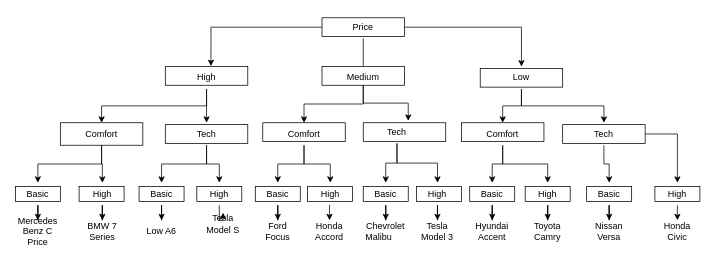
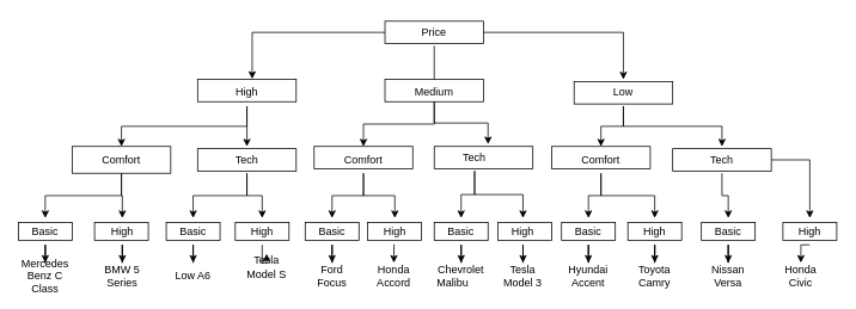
  <mxCell id="0" />
  <mxCell id="1" parent="0" />
  <mxCell id="2" style="edgeStyle=orthogonalEdgeStyle;rounded=0;orthogonalLoop=1;jettySize=auto;html=1;entryX=0.5;entryY=0;entryDx=0;entryDy=0;" parent="1" source="4" target="55" edge="1"><mxGeometry relative="1" as="geometry" /></mxCell>
  <mxCell id="3" style="edgeStyle=orthogonalEdgeStyle;rounded=0;orthogonalLoop=1;jettySize=auto;html=1;entryX=0.5;entryY=0;entryDx=0;entryDy=0;" parent="1" source="4" target="65" edge="1"><mxGeometry relative="1" as="geometry" /></mxCell>
  <mxCell id="4" value="" style="rounded=0;whiteSpace=wrap;html=1;" parent="1" vertex="1"><mxGeometry x="80" y="163" width="110" height="30" as="geometry" /></mxCell>
  <mxCell id="5" value="" style="rounded=0;whiteSpace=wrap;html=1;" parent="1" vertex="1"><mxGeometry x="220" y="165.5" width="110" height="25" as="geometry" /></mxCell>
  <mxCell id="6" value="" style="rounded=0;whiteSpace=wrap;html=1;" parent="1" vertex="1"><mxGeometry x="350" y="163" width="110" height="25" as="geometry" /></mxCell>
  <mxCell id="7" value="" style="rounded=0;whiteSpace=wrap;html=1;" parent="1" vertex="1"><mxGeometry x="484" y="163" width="110" height="25" as="geometry" /></mxCell>
  <mxCell id="8" value="" style="rounded=0;whiteSpace=wrap;html=1;" parent="1" vertex="1"><mxGeometry x="615" y="163" width="110" height="25" as="geometry" /></mxCell>
  <mxCell id="9" style="edgeStyle=orthogonalEdgeStyle;rounded=0;orthogonalLoop=1;jettySize=auto;html=1;entryX=0.5;entryY=0;entryDx=0;entryDy=0;" parent="1" source="10" target="71" edge="1"><mxGeometry relative="1" as="geometry" /></mxCell>
  <mxCell id="10" value="" style="rounded=0;whiteSpace=wrap;html=1;" parent="1" vertex="1"><mxGeometry x="750" y="165.5" width="110" height="25" as="geometry" /></mxCell>
  <mxCell id="11" value="" style="group" parent="1" vertex="1" connectable="0"><mxGeometry x="220" y="88" width="110" height="30" as="geometry" /></mxCell>
  <mxCell id="12" value="" style="rounded=0;whiteSpace=wrap;html=1;" parent="11" vertex="1"><mxGeometry width="110" height="25" as="geometry" /></mxCell>
  <mxCell id="13" value="High" style="text;html=1;strokeColor=none;fillColor=none;align=center;verticalAlign=middle;whiteSpace=wrap;rounded=0;" parent="11" vertex="1"><mxGeometry x="25" width="60" height="30" as="geometry" /></mxCell>
  <mxCell id="14" value="" style="group" parent="1" vertex="1" connectable="0"><mxGeometry x="429" y="20.5" width="110" height="30" as="geometry" /></mxCell>
  <mxCell id="15" value="" style="rounded=0;whiteSpace=wrap;html=1;" parent="14" vertex="1"><mxGeometry y="2.5" width="110" height="25" as="geometry" /></mxCell>
  <mxCell id="16" value="Price" style="text;html=1;strokeColor=none;fillColor=none;align=center;verticalAlign=middle;whiteSpace=wrap;rounded=0;" parent="14" vertex="1"><mxGeometry x="25" width="60" height="30" as="geometry" /></mxCell>
  <mxCell id="17" value="" style="group" parent="1" vertex="1" connectable="0"><mxGeometry x="429" y="88" width="110" height="30" as="geometry" /></mxCell>
  <mxCell id="18" value="" style="rounded=0;whiteSpace=wrap;html=1;" parent="17" vertex="1"><mxGeometry width="110" height="25" as="geometry" /></mxCell>
  <mxCell id="19" value="Medium" style="text;html=1;strokeColor=none;fillColor=none;align=center;verticalAlign=middle;whiteSpace=wrap;rounded=0;" parent="17" vertex="1"><mxGeometry x="25" width="60" height="30" as="geometry" /></mxCell>
  <mxCell id="20" value="" style="group" parent="1" vertex="1" connectable="0"><mxGeometry x="640" y="88" width="110" height="30" as="geometry" /></mxCell>
  <mxCell id="21" value="" style="rounded=0;whiteSpace=wrap;html=1;" parent="20" vertex="1"><mxGeometry y="2.5" width="110" height="25" as="geometry" /></mxCell>
  <mxCell id="22" value="Low" style="text;html=1;strokeColor=none;fillColor=none;align=center;verticalAlign=middle;whiteSpace=wrap;rounded=0;" parent="20" vertex="1"><mxGeometry x="25" width="60" height="30" as="geometry" /></mxCell>
  <mxCell id="23" style="edgeStyle=orthogonalEdgeStyle;rounded=0;orthogonalLoop=1;jettySize=auto;html=1;entryX=0.5;entryY=0;entryDx=0;entryDy=0;" parent="1" source="25" target="63" edge="1"><mxGeometry relative="1" as="geometry" /></mxCell>
  <mxCell id="24" style="edgeStyle=orthogonalEdgeStyle;rounded=0;orthogonalLoop=1;jettySize=auto;html=1;entryX=0.5;entryY=0;entryDx=0;entryDy=0;" parent="1" source="25" target="73" edge="1"><mxGeometry relative="1" as="geometry" /></mxCell>
  <mxCell id="25" value="Comfort" style="text;html=1;strokeColor=none;fillColor=none;align=center;verticalAlign=middle;whiteSpace=wrap;rounded=0;" parent="1" vertex="1"><mxGeometry x="640" y="163" width="60" height="30" as="geometry" /></mxCell>
  <mxCell id="26" value="Comfort" style="text;html=1;strokeColor=none;fillColor=none;align=center;verticalAlign=middle;whiteSpace=wrap;rounded=0;" parent="1" vertex="1"><mxGeometry x="105" y="163" width="60" height="30" as="geometry" /></mxCell>
  <mxCell id="27" style="edgeStyle=orthogonalEdgeStyle;rounded=0;orthogonalLoop=1;jettySize=auto;html=1;entryX=0.5;entryY=0;entryDx=0;entryDy=0;" parent="1" source="29" target="51" edge="1"><mxGeometry relative="1" as="geometry" /></mxCell>
  <mxCell id="28" style="edgeStyle=orthogonalEdgeStyle;rounded=0;orthogonalLoop=1;jettySize=auto;html=1;entryX=0.5;entryY=0;entryDx=0;entryDy=0;" parent="1" source="29" target="67" edge="1"><mxGeometry relative="1" as="geometry" /></mxCell>
  <mxCell id="29" value="Comfort" style="text;html=1;strokeColor=none;fillColor=none;align=center;verticalAlign=middle;whiteSpace=wrap;rounded=0;" parent="1" vertex="1"><mxGeometry x="375" y="163" width="60" height="30" as="geometry" /></mxCell>
  <mxCell id="30" style="edgeStyle=orthogonalEdgeStyle;rounded=0;orthogonalLoop=1;jettySize=auto;html=1;" parent="1" source="31" target="61" edge="1"><mxGeometry relative="1" as="geometry" /></mxCell>
  <mxCell id="31" value="Tech" style="text;html=1;strokeColor=none;fillColor=none;align=center;verticalAlign=middle;whiteSpace=wrap;rounded=0;" parent="1" vertex="1"><mxGeometry x="775" y="163" width="60" height="30" as="geometry" /></mxCell>
  <mxCell id="32" style="edgeStyle=orthogonalEdgeStyle;rounded=0;orthogonalLoop=1;jettySize=auto;html=1;" parent="1" source="34" target="59" edge="1"><mxGeometry relative="1" as="geometry" /></mxCell>
  <mxCell id="33" style="edgeStyle=orthogonalEdgeStyle;rounded=0;orthogonalLoop=1;jettySize=auto;html=1;entryX=0.5;entryY=0;entryDx=0;entryDy=0;" parent="1" source="34" target="53" edge="1"><mxGeometry relative="1" as="geometry" /></mxCell>
  <mxCell id="34" value="Tech" style="text;html=1;strokeColor=none;fillColor=none;align=center;verticalAlign=middle;whiteSpace=wrap;rounded=0;" parent="1" vertex="1"><mxGeometry x="245" y="163" width="60" height="30" as="geometry" /></mxCell>
  <mxCell id="35" style="edgeStyle=orthogonalEdgeStyle;rounded=0;orthogonalLoop=1;jettySize=auto;html=1;entryX=0.5;entryY=0;entryDx=0;entryDy=0;" parent="1" source="37" target="57" edge="1"><mxGeometry relative="1" as="geometry" /></mxCell>
  <mxCell id="36" style="edgeStyle=orthogonalEdgeStyle;rounded=0;orthogonalLoop=1;jettySize=auto;html=1;entryX=0.5;entryY=0;entryDx=0;entryDy=0;" parent="1" source="37" target="69" edge="1"><mxGeometry relative="1" as="geometry" /></mxCell>
  <mxCell id="37" value="Tech" style="text;html=1;strokeColor=none;fillColor=none;align=center;verticalAlign=middle;whiteSpace=wrap;rounded=0;" parent="1" vertex="1"><mxGeometry x="499" y="160.5" width="60" height="30" as="geometry" /></mxCell>
  <mxCell id="38" value="" style="rounded=0;whiteSpace=wrap;html=1;" parent="1" vertex="1"><mxGeometry x="20" y="248" width="60" height="20" as="geometry" /></mxCell>
  <mxCell id="39" value="" style="rounded=0;whiteSpace=wrap;html=1;" parent="1" vertex="1"><mxGeometry x="105" y="248" width="60" height="20" as="geometry" /></mxCell>
  <mxCell id="40" value="" style="rounded=0;whiteSpace=wrap;html=1;" parent="1" vertex="1"><mxGeometry x="185" y="248" width="60" height="20" as="geometry" /></mxCell>
  <mxCell id="41" value="" style="rounded=0;whiteSpace=wrap;html=1;" parent="1" vertex="1"><mxGeometry x="262" y="248" width="60" height="20" as="geometry" /></mxCell>
  <mxCell id="42" value="" style="rounded=0;whiteSpace=wrap;html=1;" parent="1" vertex="1"><mxGeometry x="873" y="248" width="60" height="20" as="geometry" /></mxCell>
  <mxCell id="43" value="" style="rounded=0;whiteSpace=wrap;html=1;" parent="1" vertex="1"><mxGeometry x="782" y="248" width="60" height="20" as="geometry" /></mxCell>
  <mxCell id="44" value="" style="rounded=0;whiteSpace=wrap;html=1;" parent="1" vertex="1"><mxGeometry x="700" y="248" width="60" height="20" as="geometry" /></mxCell>
  <mxCell id="45" value="" style="rounded=0;whiteSpace=wrap;html=1;" parent="1" vertex="1"><mxGeometry x="626" y="248" width="60" height="20" as="geometry" /></mxCell>
  <mxCell id="46" value="" style="rounded=0;whiteSpace=wrap;html=1;" parent="1" vertex="1"><mxGeometry x="340" y="248" width="60" height="20" as="geometry" /></mxCell>
  <mxCell id="47" value="" style="rounded=0;whiteSpace=wrap;html=1;" parent="1" vertex="1"><mxGeometry x="555" y="248" width="60" height="20" as="geometry" /></mxCell>
  <mxCell id="48" value="" style="rounded=0;whiteSpace=wrap;html=1;" parent="1" vertex="1"><mxGeometry x="409.5" y="248" width="60" height="20" as="geometry" /></mxCell>
  <mxCell id="49" value="" style="rounded=0;whiteSpace=wrap;html=1;" parent="1" vertex="1"><mxGeometry x="484" y="248" width="60" height="20" as="geometry" /></mxCell>
  <mxCell id="50" style="edgeStyle=orthogonalEdgeStyle;rounded=0;orthogonalLoop=1;jettySize=auto;html=1;" parent="1" source="51" target="78" edge="1"><mxGeometry relative="1" as="geometry" /></mxCell>
  <mxCell id="51" value="Basic" style="text;html=1;strokeColor=none;fillColor=none;align=center;verticalAlign=middle;whiteSpace=wrap;rounded=0;" parent="1" vertex="1"><mxGeometry x="340" y="243" width="60" height="30" as="geometry" /></mxCell>
  <mxCell id="52" value="" style="edgeStyle=orthogonalEdgeStyle;rounded=0;orthogonalLoop=1;jettySize=auto;html=1;" parent="1" source="53" target="77" edge="1"><mxGeometry relative="1" as="geometry" /></mxCell>
  <mxCell id="53" value="High" style="text;html=1;strokeColor=none;fillColor=none;align=center;verticalAlign=middle;whiteSpace=wrap;rounded=0;" parent="1" vertex="1"><mxGeometry x="262" y="243" width="60" height="30" as="geometry" /></mxCell>
  <mxCell id="54" value="" style="edgeStyle=orthogonalEdgeStyle;rounded=0;orthogonalLoop=1;jettySize=auto;html=1;" parent="1" source="55" target="74" edge="1"><mxGeometry relative="1" as="geometry" /></mxCell>
  <mxCell id="55" value="Basic" style="text;html=1;strokeColor=none;fillColor=none;align=center;verticalAlign=middle;whiteSpace=wrap;rounded=0;" parent="1" vertex="1"><mxGeometry x="20" y="243" width="60" height="30" as="geometry" /></mxCell>
  <mxCell id="56" style="edgeStyle=orthogonalEdgeStyle;rounded=0;orthogonalLoop=1;jettySize=auto;html=1;entryX=0.5;entryY=0;entryDx=0;entryDy=0;" parent="1" source="57" target="80" edge="1"><mxGeometry relative="1" as="geometry" /></mxCell>
  <mxCell id="57" value="Basic" style="text;html=1;strokeColor=none;fillColor=none;align=center;verticalAlign=middle;whiteSpace=wrap;rounded=0;" parent="1" vertex="1"><mxGeometry x="484" y="243" width="60" height="30" as="geometry" /></mxCell>
  <mxCell id="58" value="" style="edgeStyle=orthogonalEdgeStyle;rounded=0;orthogonalLoop=1;jettySize=auto;html=1;" parent="1" source="59" target="76" edge="1"><mxGeometry relative="1" as="geometry" /></mxCell>
  <mxCell id="59" value="Basic" style="text;html=1;strokeColor=none;fillColor=none;align=center;verticalAlign=middle;whiteSpace=wrap;rounded=0;" parent="1" vertex="1"><mxGeometry x="185" y="243" width="60" height="30" as="geometry" /></mxCell>
  <mxCell id="60" value="" style="edgeStyle=orthogonalEdgeStyle;rounded=0;orthogonalLoop=1;jettySize=auto;html=1;" parent="1" source="61" target="84" edge="1"><mxGeometry relative="1" as="geometry" /></mxCell>
  <mxCell id="61" value="Basic" style="text;html=1;strokeColor=none;fillColor=none;align=center;verticalAlign=middle;whiteSpace=wrap;rounded=0;" parent="1" vertex="1"><mxGeometry x="782" y="243" width="60" height="30" as="geometry" /></mxCell>
  <mxCell id="62" value="" style="edgeStyle=orthogonalEdgeStyle;rounded=0;orthogonalLoop=1;jettySize=auto;html=1;" parent="1" source="63" target="82" edge="1"><mxGeometry relative="1" as="geometry" /></mxCell>
  <mxCell id="63" value="Basic" style="text;html=1;strokeColor=none;fillColor=none;align=center;verticalAlign=middle;whiteSpace=wrap;rounded=0;" parent="1" vertex="1"><mxGeometry x="626" y="243" width="60" height="30" as="geometry" /></mxCell>
  <mxCell id="64" value="" style="edgeStyle=orthogonalEdgeStyle;rounded=0;orthogonalLoop=1;jettySize=auto;html=1;" parent="1" source="65" target="75" edge="1"><mxGeometry relative="1" as="geometry" /></mxCell>
  <mxCell id="65" value="High" style="text;html=1;strokeColor=none;fillColor=none;align=center;verticalAlign=middle;whiteSpace=wrap;rounded=0;" parent="1" vertex="1"><mxGeometry x="106" y="243" width="60" height="30" as="geometry" /></mxCell>
  <mxCell id="66" style="edgeStyle=orthogonalEdgeStyle;rounded=0;orthogonalLoop=1;jettySize=auto;html=1;exitX=0.5;exitY=1;exitDx=0;exitDy=0;entryX=0.5;entryY=0;entryDx=0;entryDy=0;" parent="1" source="67" target="79" edge="1"><mxGeometry relative="1" as="geometry" /></mxCell>
  <mxCell id="67" value="High" style="text;html=1;strokeColor=none;fillColor=none;align=center;verticalAlign=middle;whiteSpace=wrap;rounded=0;" parent="1" vertex="1"><mxGeometry x="410" y="243" width="60" height="30" as="geometry" /></mxCell>
  <mxCell id="68" value="" style="edgeStyle=orthogonalEdgeStyle;rounded=0;orthogonalLoop=1;jettySize=auto;html=1;" parent="1" source="69" target="81" edge="1"><mxGeometry relative="1" as="geometry" /></mxCell>
  <mxCell id="69" value="High" style="text;html=1;strokeColor=none;fillColor=none;align=center;verticalAlign=middle;whiteSpace=wrap;rounded=0;" parent="1" vertex="1"><mxGeometry x="553" y="243" width="60" height="30" as="geometry" /></mxCell>
  <mxCell id="70" style="edgeStyle=orthogonalEdgeStyle;rounded=0;orthogonalLoop=1;jettySize=auto;html=1;exitX=0.5;exitY=1;exitDx=0;exitDy=0;entryX=0.5;entryY=0;entryDx=0;entryDy=0;" parent="1" source="71" target="85" edge="1"><mxGeometry relative="1" as="geometry" /></mxCell>
  <mxCell id="71" value="High" style="text;html=1;strokeColor=none;fillColor=none;align=center;verticalAlign=middle;whiteSpace=wrap;rounded=0;" parent="1" vertex="1"><mxGeometry x="873" y="243" width="60" height="30" as="geometry" /></mxCell>
  <mxCell id="72" value="" style="edgeStyle=orthogonalEdgeStyle;rounded=0;orthogonalLoop=1;jettySize=auto;html=1;" parent="1" source="73" target="83" edge="1"><mxGeometry relative="1" as="geometry" /></mxCell>
  <mxCell id="73" value="High" style="text;html=1;strokeColor=none;fillColor=none;align=center;verticalAlign=middle;whiteSpace=wrap;rounded=0;" parent="1" vertex="1"><mxGeometry x="700" y="243" width="60" height="30" as="geometry" /></mxCell>
- <mxCell id="74" value="Mercedes Benz C Price" style="text;html=1;strokeColor=none;fillColor=none;align=center;verticalAlign=middle;whiteSpace=wrap;rounded=0;" parent="1" vertex="1"><mxGeometry x="20" y="293" width="60" height="30" as="geometry" /></mxCell>
- <mxCell id="75" value="BMW 7 Series" style="text;html=1;strokeColor=none;fillColor=none;align=center;verticalAlign=middle;whiteSpace=wrap;rounded=0;" parent="1" vertex="1"><mxGeometry x="106" y="293" width="60" height="30" as="geometry" /></mxCell>
+ <mxCell id="74" value="Mercedes Benz C Class" style="text;html=1;strokeColor=none;fillColor=none;align=center;verticalAlign=middle;whiteSpace=wrap;rounded=0;" parent="1" vertex="1"><mxGeometry x="20" y="293" width="60" height="30" as="geometry" /></mxCell>
+ <mxCell id="75" value="BMW 5 Series" style="text;html=1;strokeColor=none;fillColor=none;align=center;verticalAlign=middle;whiteSpace=wrap;rounded=0;" parent="1" vertex="1"><mxGeometry x="106" y="293" width="60" height="30" as="geometry" /></mxCell>
  <mxCell id="76" value="Low A6" style="text;html=1;strokeColor=none;fillColor=none;align=center;verticalAlign=middle;whiteSpace=wrap;rounded=0;" parent="1" vertex="1"><mxGeometry x="185" y="293" width="60" height="30" as="geometry" /></mxCell>
  <mxCell id="77" value="Tesla Model S" style="text;html=1;strokeColor=none;fillColor=none;align=center;verticalAlign=middle;whiteSpace=wrap;rounded=0;" parent="1" vertex="1"><mxGeometry x="267" y="283" width="60" height="30" as="geometry" /></mxCell>
  <mxCell id="78" value="Ford Focus" style="text;html=1;strokeColor=none;fillColor=none;align=center;verticalAlign=middle;whiteSpace=wrap;rounded=0;" parent="1" vertex="1"><mxGeometry x="340" y="293" width="60" height="30" as="geometry" /></mxCell>
  <mxCell id="79" value="Honda Accord" style="text;html=1;strokeColor=none;fillColor=none;align=center;verticalAlign=middle;whiteSpace=wrap;rounded=0;" parent="1" vertex="1"><mxGeometry x="409" y="293" width="60" height="30" as="geometry" /></mxCell>
  <mxCell id="80" value="Chevrolet Malibu&lt;span style=&quot;white-space: pre;&quot;&gt;&#09;&lt;/span&gt;" style="text;html=1;strokeColor=none;fillColor=none;align=center;verticalAlign=middle;whiteSpace=wrap;rounded=0;" parent="1" vertex="1"><mxGeometry x="484" y="293" width="60" height="30" as="geometry" /></mxCell>
  <mxCell id="81" value="Tesla Model 3" style="text;html=1;strokeColor=none;fillColor=none;align=center;verticalAlign=middle;whiteSpace=wrap;rounded=0;" parent="1" vertex="1"><mxGeometry x="553" y="293" width="60" height="30" as="geometry" /></mxCell>
  <mxCell id="82" value="Hyundai Accent" style="text;html=1;strokeColor=none;fillColor=none;align=center;verticalAlign=middle;whiteSpace=wrap;rounded=0;" parent="1" vertex="1"><mxGeometry x="626" y="293" width="60" height="30" as="geometry" /></mxCell>
  <mxCell id="83" value="Toyota Camry" style="text;html=1;strokeColor=none;fillColor=none;align=center;verticalAlign=middle;whiteSpace=wrap;rounded=0;" parent="1" vertex="1"><mxGeometry x="700" y="293" width="60" height="30" as="geometry" /></mxCell>
  <mxCell id="84" value="Nissan Versa" style="text;html=1;strokeColor=none;fillColor=none;align=center;verticalAlign=middle;whiteSpace=wrap;rounded=0;" parent="1" vertex="1"><mxGeometry x="782" y="293" width="60" height="30" as="geometry" /></mxCell>
- <mxCell id="85" value="Honda Civic" style="text;html=1;strokeColor=none;fillColor=none;align=center;verticalAlign=middle;whiteSpace=wrap;rounded=0;" parent="1" vertex="1"><mxGeometry x="873" y="293" width="60" height="30" as="geometry" /></mxCell>
+ <mxCell id="85" value="Honda Civic" style="text;html=1;strokeColor=none;fillColor=none;align=center;verticalAlign=middle;whiteSpace=wrap;rounded=0;" parent="1" vertex="1"><mxGeometry x="863" y="293" width="60" height="30" as="geometry" /></mxCell>
  <mxCell id="86" style="edgeStyle=orthogonalEdgeStyle;rounded=0;orthogonalLoop=1;jettySize=auto;html=1;entryX=0.598;entryY=-0.017;entryDx=0;entryDy=0;entryPerimeter=0;" parent="1" source="15" target="13" edge="1"><mxGeometry relative="1" as="geometry" /></mxCell>
  <mxCell id="87" style="edgeStyle=orthogonalEdgeStyle;rounded=0;orthogonalLoop=1;jettySize=auto;html=1;entryX=0.5;entryY=0;entryDx=0;entryDy=0;" parent="1" source="15" target="22" edge="1"><mxGeometry relative="1" as="geometry" /></mxCell>
  <mxCell id="88" style="edgeStyle=orthogonalEdgeStyle;rounded=0;orthogonalLoop=1;jettySize=auto;html=1;exitX=0.5;exitY=1;exitDx=0;exitDy=0;entryX=0.5;entryY=0;entryDx=0;entryDy=0;endArrow=none;" parent="1" source="16" target="19" edge="1"><mxGeometry relative="1" as="geometry" /></mxCell>
  <mxCell id="89" style="edgeStyle=orthogonalEdgeStyle;rounded=0;orthogonalLoop=1;jettySize=auto;html=1;entryX=0.5;entryY=0;entryDx=0;entryDy=0;" parent="1" source="13" target="34" edge="1"><mxGeometry relative="1" as="geometry" /></mxCell>
  <mxCell id="90" style="edgeStyle=orthogonalEdgeStyle;rounded=0;orthogonalLoop=1;jettySize=auto;html=1;entryX=0.5;entryY=0;entryDx=0;entryDy=0;" parent="1" source="18" target="29" edge="1"><mxGeometry relative="1" as="geometry" /></mxCell>
  <mxCell id="91" style="edgeStyle=orthogonalEdgeStyle;rounded=0;orthogonalLoop=1;jettySize=auto;html=1;entryX=0.75;entryY=0;entryDx=0;entryDy=0;" parent="1" source="18" target="37" edge="1"><mxGeometry relative="1" as="geometry" /></mxCell>
  <mxCell id="92" style="edgeStyle=orthogonalEdgeStyle;rounded=0;orthogonalLoop=1;jettySize=auto;html=1;entryX=0.5;entryY=0;entryDx=0;entryDy=0;" parent="1" source="22" target="25" edge="1"><mxGeometry relative="1" as="geometry" /></mxCell>
  <mxCell id="93" style="edgeStyle=orthogonalEdgeStyle;rounded=0;orthogonalLoop=1;jettySize=auto;html=1;exitX=0.5;exitY=1;exitDx=0;exitDy=0;entryX=0.5;entryY=0;entryDx=0;entryDy=0;" edge="1" parent="1" source="22" target="31"><mxGeometry relative="1" as="geometry" /></mxCell>
  <mxCell id="94" style="edgeStyle=orthogonalEdgeStyle;rounded=0;orthogonalLoop=1;jettySize=auto;html=1;exitX=0.5;exitY=1;exitDx=0;exitDy=0;entryX=0.5;entryY=0;entryDx=0;entryDy=0;" edge="1" parent="1" source="13" target="26"><mxGeometry relative="1" as="geometry" /></mxCell>
